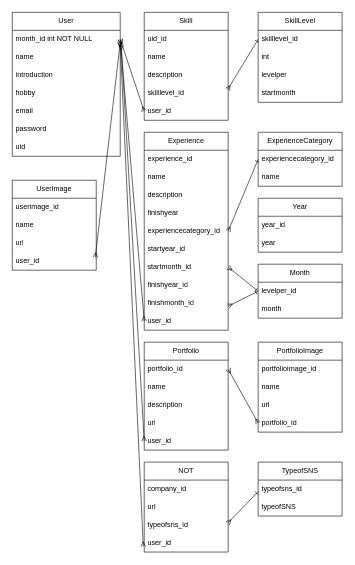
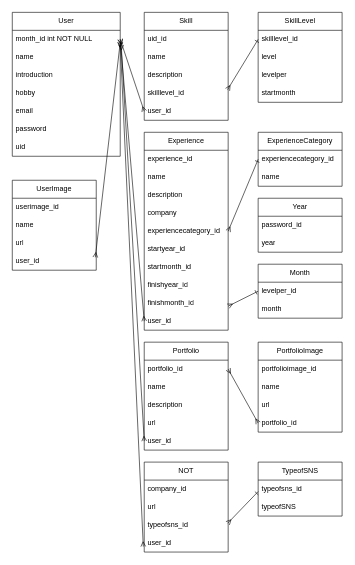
  <mxCell id="0" />
  <mxCell id="1" parent="0" />
  <mxCell id="2" value="User" style="swimlane;fontStyle=0;childLayout=stackLayout;horizontal=1;startSize=30;horizontalStack=0;resizeParent=1;resizeParentMax=0;resizeLast=0;collapsible=1;marginBottom=0;whiteSpace=wrap;html=1;" parent="1" vertex="1"><mxGeometry x="20" y="20" width="180" height="240" as="geometry"><mxRectangle x="140" y="-1120" width="70" height="30" as="alternateBounds" /></mxGeometry></mxCell>
  <mxCell id="3" value="month_id int NOT NULL" style="text;strokeColor=none;fillColor=none;align=left;verticalAlign=middle;spacingLeft=4;spacingRight=4;overflow=hidden;points=[[0,0.5],[1,0.5]];portConstraint=eastwest;rotatable=0;whiteSpace=wrap;html=1;" parent="2" vertex="1"><mxGeometry y="30" width="180" height="30" as="geometry" /></mxCell>
  <mxCell id="4" value="name" style="text;strokeColor=none;fillColor=none;align=left;verticalAlign=middle;spacingLeft=4;spacingRight=4;overflow=hidden;points=[[0,0.5],[1,0.5]];portConstraint=eastwest;rotatable=0;whiteSpace=wrap;html=1;" parent="2" vertex="1"><mxGeometry y="60" width="180" height="30" as="geometry" /></mxCell>
  <mxCell id="5" value="introduction" style="text;strokeColor=none;fillColor=none;align=left;verticalAlign=middle;spacingLeft=4;spacingRight=4;overflow=hidden;points=[[0,0.5],[1,0.5]];portConstraint=eastwest;rotatable=0;whiteSpace=wrap;html=1;" parent="2" vertex="1"><mxGeometry y="90" width="180" height="30" as="geometry" /></mxCell>
  <mxCell id="6" value="hobby" style="text;strokeColor=none;fillColor=none;align=left;verticalAlign=middle;spacingLeft=4;spacingRight=4;overflow=hidden;points=[[0,0.5],[1,0.5]];portConstraint=eastwest;rotatable=0;whiteSpace=wrap;html=1;" parent="2" vertex="1"><mxGeometry y="120" width="180" height="30" as="geometry" /></mxCell>
  <mxCell id="7" value="email" style="text;strokeColor=none;fillColor=none;align=left;verticalAlign=middle;spacingLeft=4;spacingRight=4;overflow=hidden;points=[[0,0.5],[1,0.5]];portConstraint=eastwest;rotatable=0;whiteSpace=wrap;html=1;" vertex="1" parent="2"><mxGeometry y="150" width="180" height="30" as="geometry" /></mxCell>
  <mxCell id="8" value="password" style="text;strokeColor=none;fillColor=none;align=left;verticalAlign=middle;spacingLeft=4;spacingRight=4;overflow=hidden;points=[[0,0.5],[1,0.5]];portConstraint=eastwest;rotatable=0;whiteSpace=wrap;html=1;" vertex="1" parent="2"><mxGeometry y="180" width="180" height="30" as="geometry" /></mxCell>
  <mxCell id="9" value="uid" style="text;strokeColor=none;fillColor=none;align=left;verticalAlign=middle;spacingLeft=4;spacingRight=4;overflow=hidden;points=[[0,0.5],[1,0.5]];portConstraint=eastwest;rotatable=0;whiteSpace=wrap;html=1;" vertex="1" parent="2"><mxGeometry y="210" width="180" height="30" as="geometry" /></mxCell>
  <mxCell id="10" value="Experience" style="swimlane;fontStyle=0;childLayout=stackLayout;horizontal=1;startSize=30;horizontalStack=0;resizeParent=1;resizeParentMax=0;resizeLast=0;collapsible=1;marginBottom=0;whiteSpace=wrap;html=1;" parent="1" vertex="1"><mxGeometry x="240" y="220" width="140" height="330" as="geometry" /></mxCell>
  <mxCell id="11" value="experience_id" style="text;strokeColor=none;fillColor=none;align=left;verticalAlign=middle;spacingLeft=4;spacingRight=4;overflow=hidden;points=[[0,0.5],[1,0.5]];portConstraint=eastwest;rotatable=0;whiteSpace=wrap;html=1;" parent="10" vertex="1"><mxGeometry y="30" width="140" height="30" as="geometry" /></mxCell>
  <mxCell id="12" value="name" style="text;strokeColor=none;fillColor=none;align=left;verticalAlign=middle;spacingLeft=4;spacingRight=4;overflow=hidden;points=[[0,0.5],[1,0.5]];portConstraint=eastwest;rotatable=0;whiteSpace=wrap;html=1;" parent="10" vertex="1"><mxGeometry y="60" width="140" height="30" as="geometry" /></mxCell>
  <mxCell id="13" value="description" style="text;strokeColor=none;fillColor=none;align=left;verticalAlign=middle;spacingLeft=4;spacingRight=4;overflow=hidden;points=[[0,0.5],[1,0.5]];portConstraint=eastwest;rotatable=0;whiteSpace=wrap;html=1;" vertex="1" parent="10"><mxGeometry y="90" width="140" height="30" as="geometry" /></mxCell>
- <mxCell id="14" value="finishyear" style="text;strokeColor=none;fillColor=none;align=left;verticalAlign=middle;spacingLeft=4;spacingRight=4;overflow=hidden;points=[[0,0.5],[1,0.5]];portConstraint=eastwest;rotatable=0;whiteSpace=wrap;html=1;" vertex="1" parent="10"><mxGeometry y="120" width="140" height="30" as="geometry" /></mxCell>
+ <mxCell id="14" value="company" style="text;strokeColor=none;fillColor=none;align=left;verticalAlign=middle;spacingLeft=4;spacingRight=4;overflow=hidden;points=[[0,0.5],[1,0.5]];portConstraint=eastwest;rotatable=0;whiteSpace=wrap;html=1;" vertex="1" parent="10"><mxGeometry y="120" width="140" height="30" as="geometry" /></mxCell>
  <mxCell id="15" value="experiencecategory_id" style="text;strokeColor=none;fillColor=none;align=left;verticalAlign=middle;spacingLeft=4;spacingRight=4;overflow=hidden;points=[[0,0.5],[1,0.5]];portConstraint=eastwest;rotatable=0;whiteSpace=wrap;html=1;" vertex="1" parent="10"><mxGeometry y="150" width="140" height="30" as="geometry" /></mxCell>
  <mxCell id="16" value="startyear_id" style="text;strokeColor=none;fillColor=none;align=left;verticalAlign=middle;spacingLeft=4;spacingRight=4;overflow=hidden;points=[[0,0.5],[1,0.5]];portConstraint=eastwest;rotatable=0;whiteSpace=wrap;html=1;" vertex="1" parent="10"><mxGeometry y="180" width="140" height="30" as="geometry" /></mxCell>
  <mxCell id="17" value="startmonth_id" style="text;strokeColor=none;fillColor=none;align=left;verticalAlign=middle;spacingLeft=4;spacingRight=4;overflow=hidden;points=[[0,0.5],[1,0.5]];portConstraint=eastwest;rotatable=0;whiteSpace=wrap;html=1;" vertex="1" parent="10"><mxGeometry y="210" width="140" height="30" as="geometry" /></mxCell>
  <mxCell id="18" value="finishyear_id" style="text;strokeColor=none;fillColor=none;align=left;verticalAlign=middle;spacingLeft=4;spacingRight=4;overflow=hidden;points=[[0,0.5],[1,0.5]];portConstraint=eastwest;rotatable=0;whiteSpace=wrap;html=1;" vertex="1" parent="10"><mxGeometry y="240" width="140" height="30" as="geometry" /></mxCell>
  <mxCell id="19" value="finishmonth_id" style="text;strokeColor=none;fillColor=none;align=left;verticalAlign=middle;spacingLeft=4;spacingRight=4;overflow=hidden;points=[[0,0.5],[1,0.5]];portConstraint=eastwest;rotatable=0;whiteSpace=wrap;html=1;" vertex="1" parent="10"><mxGeometry y="270" width="140" height="30" as="geometry" /></mxCell>
  <mxCell id="20" value="user_id" style="text;strokeColor=none;fillColor=none;align=left;verticalAlign=middle;spacingLeft=4;spacingRight=4;overflow=hidden;points=[[0,0.5],[1,0.5]];portConstraint=eastwest;rotatable=0;whiteSpace=wrap;html=1;" vertex="1" parent="10"><mxGeometry y="300" width="140" height="30" as="geometry" /></mxCell>
  <mxCell id="21" value="NOT" style="swimlane;fontStyle=0;childLayout=stackLayout;horizontal=1;startSize=30;horizontalStack=0;resizeParent=1;resizeParentMax=0;resizeLast=0;collapsible=1;marginBottom=0;whiteSpace=wrap;html=1;" parent="1" vertex="1"><mxGeometry x="240" y="770" width="140" height="150" as="geometry" /></mxCell>
  <mxCell id="22" value="company_id" style="text;html=1;align=left;verticalAlign=middle;resizable=0;points=[];autosize=1;strokeColor=none;fillColor=none;spacingLeft=4;" parent="21" vertex="1"><mxGeometry y="30" width="140" height="30" as="geometry" /></mxCell>
  <mxCell id="23" value="url" style="text;html=1;align=left;verticalAlign=middle;resizable=0;points=[];autosize=1;strokeColor=none;fillColor=none;spacingLeft=4;" parent="21" vertex="1"><mxGeometry y="60" width="140" height="30" as="geometry" /></mxCell>
  <mxCell id="24" value="typeofsns_id" style="text;html=1;align=left;verticalAlign=middle;resizable=0;points=[];autosize=1;strokeColor=none;fillColor=none;spacingLeft=4;" parent="21" vertex="1"><mxGeometry y="90" width="140" height="30" as="geometry" /></mxCell>
  <mxCell id="25" value="user_id" style="text;html=1;align=left;verticalAlign=middle;resizable=0;points=[];autosize=1;strokeColor=none;fillColor=none;spacingLeft=4;" vertex="1" parent="21"><mxGeometry y="120" width="140" height="30" as="geometry" /></mxCell>
  <mxCell id="26" value="Skill" style="swimlane;fontStyle=0;childLayout=stackLayout;horizontal=1;startSize=30;horizontalStack=0;resizeParent=1;resizeParentMax=0;resizeLast=0;collapsible=1;marginBottom=0;whiteSpace=wrap;html=1;" parent="1" vertex="1"><mxGeometry x="240" y="20" width="140" height="180" as="geometry" /></mxCell>
  <mxCell id="27" value="uid_id" style="text;strokeColor=none;fillColor=none;align=left;verticalAlign=middle;spacingLeft=4;spacingRight=4;overflow=hidden;points=[[0,0.5],[1,0.5]];portConstraint=eastwest;rotatable=0;whiteSpace=wrap;html=1;" parent="26" vertex="1"><mxGeometry y="30" width="140" height="30" as="geometry" /></mxCell>
  <mxCell id="28" value="name" style="text;strokeColor=none;fillColor=none;align=left;verticalAlign=middle;spacingLeft=4;spacingRight=4;overflow=hidden;points=[[0,0.5],[1,0.5]];portConstraint=eastwest;rotatable=0;whiteSpace=wrap;html=1;" parent="26" vertex="1"><mxGeometry y="60" width="140" height="30" as="geometry" /></mxCell>
  <mxCell id="29" value="description" style="text;strokeColor=none;fillColor=none;align=left;verticalAlign=middle;spacingLeft=4;spacingRight=4;overflow=hidden;points=[[0,0.5],[1,0.5]];portConstraint=eastwest;rotatable=0;whiteSpace=wrap;html=1;" parent="26" vertex="1"><mxGeometry y="90" width="140" height="30" as="geometry" /></mxCell>
  <mxCell id="30" value="skilllevel_id" style="text;strokeColor=none;fillColor=none;align=left;verticalAlign=middle;spacingLeft=4;spacingRight=4;overflow=hidden;points=[[0,0.5],[1,0.5]];portConstraint=eastwest;rotatable=0;whiteSpace=wrap;html=1;" parent="26" vertex="1"><mxGeometry y="120" width="140" height="30" as="geometry" /></mxCell>
  <mxCell id="31" value="user_id" style="text;strokeColor=none;fillColor=none;align=left;verticalAlign=middle;spacingLeft=4;spacingRight=4;overflow=hidden;points=[[0,0.5],[1,0.5]];portConstraint=eastwest;rotatable=0;whiteSpace=wrap;html=1;" vertex="1" parent="26"><mxGeometry y="150" width="140" height="30" as="geometry" /></mxCell>
  <mxCell id="32" value="ExperienceCategory" style="swimlane;fontStyle=0;childLayout=stackLayout;horizontal=1;startSize=30;horizontalStack=0;resizeParent=1;resizeParentMax=0;resizeLast=0;collapsible=1;marginBottom=0;whiteSpace=wrap;html=1;" parent="1" vertex="1"><mxGeometry x="430" y="220" width="140" height="90" as="geometry" /></mxCell>
  <mxCell id="33" value="experiencecategory_id" style="text;strokeColor=none;fillColor=none;align=left;verticalAlign=middle;spacingLeft=4;spacingRight=4;overflow=hidden;points=[[0,0.5],[1,0.5]];portConstraint=eastwest;rotatable=0;whiteSpace=wrap;html=1;" parent="32" vertex="1"><mxGeometry y="30" width="140" height="30" as="geometry" /></mxCell>
  <mxCell id="34" value="name" style="text;strokeColor=none;fillColor=none;align=left;verticalAlign=middle;spacingLeft=4;spacingRight=4;overflow=hidden;points=[[0,0.5],[1,0.5]];portConstraint=eastwest;rotatable=0;whiteSpace=wrap;html=1;" parent="32" vertex="1"><mxGeometry y="60" width="140" height="30" as="geometry" /></mxCell>
  <mxCell id="35" style="edgeStyle=none;html=1;exitX=1;exitY=0.5;exitDx=0;exitDy=0;entryX=0;entryY=0.5;entryDx=0;entryDy=0;endArrow=ERmany;endFill=0;startArrow=ERmany;startFill=0;" parent="1" source="3" target="31" edge="1"><mxGeometry relative="1" as="geometry" /></mxCell>
  <mxCell id="36" style="edgeStyle=none;html=1;exitX=1;exitY=0.5;exitDx=0;exitDy=0;endArrow=ERmany;endFill=0;entryX=0;entryY=0.5;entryDx=0;entryDy=0;startArrow=ERmany;startFill=0;" parent="1" source="3" target="20" edge="1"><mxGeometry relative="1" as="geometry"><mxPoint x="240" y="295" as="targetPoint" /></mxGeometry></mxCell>
  <mxCell id="37" value="Portfolio" style="swimlane;fontStyle=0;childLayout=stackLayout;horizontal=1;startSize=30;horizontalStack=0;resizeParent=1;resizeParentMax=0;resizeLast=0;collapsible=1;marginBottom=0;whiteSpace=wrap;html=1;" vertex="1" parent="1"><mxGeometry x="240" y="570" width="140" height="180" as="geometry" /></mxCell>
  <mxCell id="38" value="portfolio_id" style="text;strokeColor=none;fillColor=none;align=left;verticalAlign=middle;spacingLeft=4;spacingRight=4;overflow=hidden;points=[[0,0.5],[1,0.5]];portConstraint=eastwest;rotatable=0;whiteSpace=wrap;html=1;" vertex="1" parent="37"><mxGeometry y="30" width="140" height="30" as="geometry" /></mxCell>
  <mxCell id="39" value="name" style="text;strokeColor=none;fillColor=none;align=left;verticalAlign=middle;spacingLeft=4;spacingRight=4;overflow=hidden;points=[[0,0.5],[1,0.5]];portConstraint=eastwest;rotatable=0;whiteSpace=wrap;html=1;" vertex="1" parent="37"><mxGeometry y="60" width="140" height="30" as="geometry" /></mxCell>
  <mxCell id="40" value="description" style="text;strokeColor=none;fillColor=none;align=left;verticalAlign=middle;spacingLeft=4;spacingRight=4;overflow=hidden;points=[[0,0.5],[1,0.5]];portConstraint=eastwest;rotatable=0;whiteSpace=wrap;html=1;" vertex="1" parent="37"><mxGeometry y="90" width="140" height="30" as="geometry" /></mxCell>
  <mxCell id="41" value="url" style="text;strokeColor=none;fillColor=none;align=left;verticalAlign=middle;spacingLeft=4;spacingRight=4;overflow=hidden;points=[[0,0.5],[1,0.5]];portConstraint=eastwest;rotatable=0;whiteSpace=wrap;html=1;" vertex="1" parent="37"><mxGeometry y="120" width="140" height="30" as="geometry" /></mxCell>
  <mxCell id="42" value="user_id" style="text;strokeColor=none;fillColor=none;align=left;verticalAlign=middle;spacingLeft=4;spacingRight=4;overflow=hidden;points=[[0,0.5],[1,0.5]];portConstraint=eastwest;rotatable=0;whiteSpace=wrap;html=1;" vertex="1" parent="37"><mxGeometry y="150" width="140" height="30" as="geometry" /></mxCell>
  <mxCell id="43" value="Year" style="swimlane;fontStyle=0;childLayout=stackLayout;horizontal=1;startSize=30;horizontalStack=0;resizeParent=1;resizeParentMax=0;resizeLast=0;collapsible=1;marginBottom=0;whiteSpace=wrap;html=1;" vertex="1" parent="1"><mxGeometry x="430" y="330" width="140" height="90" as="geometry" /></mxCell>
- <mxCell id="44" value="year_id" style="text;strokeColor=none;fillColor=none;align=left;verticalAlign=middle;spacingLeft=4;spacingRight=4;overflow=hidden;points=[[0,0.5],[1,0.5]];portConstraint=eastwest;rotatable=0;whiteSpace=wrap;html=1;" vertex="1" parent="43"><mxGeometry y="30" width="140" height="30" as="geometry" /></mxCell>
+ <mxCell id="44" value="password_id" style="text;strokeColor=none;fillColor=none;align=left;verticalAlign=middle;spacingLeft=4;spacingRight=4;overflow=hidden;points=[[0,0.5],[1,0.5]];portConstraint=eastwest;rotatable=0;whiteSpace=wrap;html=1;" vertex="1" parent="43"><mxGeometry y="30" width="140" height="30" as="geometry" /></mxCell>
  <mxCell id="45" value="year" style="text;strokeColor=none;fillColor=none;align=left;verticalAlign=middle;spacingLeft=4;spacingRight=4;overflow=hidden;points=[[0,0.5],[1,0.5]];portConstraint=eastwest;rotatable=0;whiteSpace=wrap;html=1;" vertex="1" parent="43"><mxGeometry y="60" width="140" height="30" as="geometry" /></mxCell>
  <mxCell id="46" value="Month" style="swimlane;fontStyle=0;childLayout=stackLayout;horizontal=1;startSize=30;horizontalStack=0;resizeParent=1;resizeParentMax=0;resizeLast=0;collapsible=1;marginBottom=0;whiteSpace=wrap;html=1;" vertex="1" parent="1"><mxGeometry x="430" y="440" width="140" height="90" as="geometry" /></mxCell>
  <mxCell id="47" value="levelper_id" style="text;strokeColor=none;fillColor=none;align=left;verticalAlign=middle;spacingLeft=4;spacingRight=4;overflow=hidden;points=[[0,0.5],[1,0.5]];portConstraint=eastwest;rotatable=0;whiteSpace=wrap;html=1;" vertex="1" parent="46"><mxGeometry y="30" width="140" height="30" as="geometry" /></mxCell>
  <mxCell id="48" value="month" style="text;strokeColor=none;fillColor=none;align=left;verticalAlign=middle;spacingLeft=4;spacingRight=4;overflow=hidden;points=[[0,0.5],[1,0.5]];portConstraint=eastwest;rotatable=0;whiteSpace=wrap;html=1;" vertex="1" parent="46"><mxGeometry y="60" width="140" height="30" as="geometry" /></mxCell>
  <mxCell id="49" value="" style="edgeStyle=none;html=1;startArrow=ERone;startFill=0;endArrow=ERmany;endFill=0;entryX=0.993;entryY=0.295;entryDx=0;entryDy=0;entryPerimeter=0;exitX=0;exitY=0.5;exitDx=0;exitDy=0;" edge="1" parent="1" source="70" target="30"><mxGeometry relative="1" as="geometry"><mxPoint x="430" y="65" as="sourcePoint" /></mxGeometry></mxCell>
  <mxCell id="50" value="" style="edgeStyle=none;html=1;startArrow=ERone;startFill=0;endArrow=ERmany;endFill=0;exitX=0;exitY=0.5;exitDx=0;exitDy=0;entryX=1;entryY=0.5;entryDx=0;entryDy=0;" edge="1" parent="1" source="33" target="15"><mxGeometry relative="1" as="geometry" /></mxCell>
- <mxCell id="51" value="" style="edgeStyle=none;html=1;startArrow=ERone;startFill=0;endArrow=ERmany;endFill=0;exitX=0;exitY=0.5;exitDx=0;exitDy=0;entryX=1;entryY=0.5;entryDx=0;entryDy=0;" edge="1" parent="1" source="47" target="17"><mxGeometry relative="1" as="geometry" /></mxCell>
  <mxCell id="52" value="" style="edgeStyle=none;html=1;startArrow=ERone;startFill=0;endArrow=ERmany;endFill=0;exitX=0;exitY=0.5;exitDx=0;exitDy=0;" edge="1" parent="1" source="47"><mxGeometry relative="1" as="geometry"><mxPoint x="380" y="510" as="targetPoint" /></mxGeometry></mxCell>
  <mxCell id="53" value="PortfolioImage" style="swimlane;fontStyle=0;childLayout=stackLayout;horizontal=1;startSize=30;horizontalStack=0;resizeParent=1;resizeParentMax=0;resizeLast=0;collapsible=1;marginBottom=0;whiteSpace=wrap;html=1;" vertex="1" parent="1"><mxGeometry x="430" y="570" width="140" height="150" as="geometry" /></mxCell>
  <mxCell id="54" value="portfolioimage_id" style="text;strokeColor=none;fillColor=none;align=left;verticalAlign=middle;spacingLeft=4;spacingRight=4;overflow=hidden;points=[[0,0.5],[1,0.5]];portConstraint=eastwest;rotatable=0;whiteSpace=wrap;html=1;" vertex="1" parent="53"><mxGeometry y="30" width="140" height="30" as="geometry" /></mxCell>
  <mxCell id="55" value="name" style="text;strokeColor=none;fillColor=none;align=left;verticalAlign=middle;spacingLeft=4;spacingRight=4;overflow=hidden;points=[[0,0.5],[1,0.5]];portConstraint=eastwest;rotatable=0;whiteSpace=wrap;html=1;" vertex="1" parent="53"><mxGeometry y="60" width="140" height="30" as="geometry" /></mxCell>
  <mxCell id="56" value="url" style="text;strokeColor=none;fillColor=none;align=left;verticalAlign=middle;spacingLeft=4;spacingRight=4;overflow=hidden;points=[[0,0.5],[1,0.5]];portConstraint=eastwest;rotatable=0;whiteSpace=wrap;html=1;" vertex="1" parent="53"><mxGeometry y="90" width="140" height="30" as="geometry" /></mxCell>
  <mxCell id="57" value="portfolio_id" style="text;strokeColor=none;fillColor=none;align=left;verticalAlign=middle;spacingLeft=4;spacingRight=4;overflow=hidden;points=[[0,0.5],[1,0.5]];portConstraint=eastwest;rotatable=0;whiteSpace=wrap;html=1;" vertex="1" parent="53"><mxGeometry y="120" width="140" height="30" as="geometry" /></mxCell>
  <mxCell id="58" value="" style="edgeStyle=none;html=1;startArrow=ERmany;startFill=0;endArrow=ERmany;endFill=0;exitX=0;exitY=0.5;exitDx=0;exitDy=0;entryX=1.009;entryY=-0.183;entryDx=0;entryDy=0;entryPerimeter=0;" edge="1" parent="1" source="42" target="4"><mxGeometry relative="1" as="geometry"><mxPoint x="160" y="480" as="targetPoint" /></mxGeometry></mxCell>
  <mxCell id="59" value="" style="edgeStyle=none;html=1;startArrow=ERmany;startFill=0;endArrow=ERmany;endFill=0;exitX=1;exitY=0.5;exitDx=0;exitDy=0;entryX=0;entryY=0.5;entryDx=0;entryDy=0;" edge="1" parent="1" source="38" target="57"><mxGeometry relative="1" as="geometry" /></mxCell>
  <mxCell id="60" value="TypeofSNS" style="swimlane;fontStyle=0;childLayout=stackLayout;horizontal=1;startSize=30;horizontalStack=0;resizeParent=1;resizeParentMax=0;resizeLast=0;collapsible=1;marginBottom=0;whiteSpace=wrap;html=1;" vertex="1" parent="1"><mxGeometry x="430" y="770" width="140" height="90" as="geometry" /></mxCell>
  <mxCell id="61" value="typeofsns_id" style="text;html=1;align=left;verticalAlign=middle;resizable=0;points=[];autosize=1;strokeColor=none;fillColor=none;spacingLeft=4;" vertex="1" parent="60"><mxGeometry y="30" width="140" height="30" as="geometry" /></mxCell>
  <mxCell id="62" value="typeofSNS" style="text;html=1;align=left;verticalAlign=middle;resizable=0;points=[];autosize=1;strokeColor=none;fillColor=none;spacingLeft=4;" vertex="1" parent="60"><mxGeometry y="60" width="140" height="30" as="geometry" /></mxCell>
  <mxCell id="63" value="" style="edgeStyle=none;html=1;startArrow=ERone;startFill=0;endArrow=ERmany;endFill=0;exitX=0.001;exitY=0.633;exitDx=0;exitDy=0;exitPerimeter=0;entryX=0.994;entryY=0.4;entryDx=0;entryDy=0;entryPerimeter=0;" edge="1" parent="1" source="61" target="24"><mxGeometry relative="1" as="geometry" /></mxCell>
  <mxCell id="64" value="UserImage" style="swimlane;fontStyle=0;childLayout=stackLayout;horizontal=1;startSize=30;horizontalStack=0;resizeParent=1;resizeParentMax=0;resizeLast=0;collapsible=1;marginBottom=0;whiteSpace=wrap;html=1;" vertex="1" parent="1"><mxGeometry x="20" y="300" width="140" height="150" as="geometry" /></mxCell>
  <mxCell id="65" value="userimage_id" style="text;strokeColor=none;fillColor=none;align=left;verticalAlign=middle;spacingLeft=4;spacingRight=4;overflow=hidden;points=[[0,0.5],[1,0.5]];portConstraint=eastwest;rotatable=0;whiteSpace=wrap;html=1;" vertex="1" parent="64"><mxGeometry y="30" width="140" height="30" as="geometry" /></mxCell>
  <mxCell id="66" value="name" style="text;strokeColor=none;fillColor=none;align=left;verticalAlign=middle;spacingLeft=4;spacingRight=4;overflow=hidden;points=[[0,0.5],[1,0.5]];portConstraint=eastwest;rotatable=0;whiteSpace=wrap;html=1;" vertex="1" parent="64"><mxGeometry y="60" width="140" height="30" as="geometry" /></mxCell>
  <mxCell id="67" value="url" style="text;strokeColor=none;fillColor=none;align=left;verticalAlign=middle;spacingLeft=4;spacingRight=4;overflow=hidden;points=[[0,0.5],[1,0.5]];portConstraint=eastwest;rotatable=0;whiteSpace=wrap;html=1;" vertex="1" parent="64"><mxGeometry y="90" width="140" height="30" as="geometry" /></mxCell>
  <mxCell id="68" value="user_id" style="text;strokeColor=none;fillColor=none;align=left;verticalAlign=middle;spacingLeft=4;spacingRight=4;overflow=hidden;points=[[0,0.5],[1,0.5]];portConstraint=eastwest;rotatable=0;whiteSpace=wrap;html=1;" vertex="1" parent="64"><mxGeometry y="120" width="140" height="30" as="geometry" /></mxCell>
  <mxCell id="69" value="SkillLevel" style="swimlane;fontStyle=0;childLayout=stackLayout;horizontal=1;startSize=30;horizontalStack=0;resizeParent=1;resizeParentMax=0;resizeLast=0;collapsible=1;marginBottom=0;whiteSpace=wrap;html=1;" vertex="1" parent="1"><mxGeometry x="430" y="20" width="140" height="150" as="geometry" /></mxCell>
  <mxCell id="70" value="skilllevel_id" style="text;strokeColor=none;fillColor=none;align=left;verticalAlign=middle;spacingLeft=4;spacingRight=4;overflow=hidden;points=[[0,0.5],[1,0.5]];portConstraint=eastwest;rotatable=0;whiteSpace=wrap;html=1;" vertex="1" parent="69"><mxGeometry y="30" width="140" height="30" as="geometry" /></mxCell>
- <mxCell id="71" value="int" style="text;strokeColor=none;fillColor=none;align=left;verticalAlign=middle;spacingLeft=4;spacingRight=4;overflow=hidden;points=[[0,0.5],[1,0.5]];portConstraint=eastwest;rotatable=0;whiteSpace=wrap;html=1;" vertex="1" parent="69"><mxGeometry y="60" width="140" height="30" as="geometry" /></mxCell>
+ <mxCell id="71" value="level" style="text;strokeColor=none;fillColor=none;align=left;verticalAlign=middle;spacingLeft=4;spacingRight=4;overflow=hidden;points=[[0,0.5],[1,0.5]];portConstraint=eastwest;rotatable=0;whiteSpace=wrap;html=1;" vertex="1" parent="69"><mxGeometry y="60" width="140" height="30" as="geometry" /></mxCell>
  <mxCell id="72" value="levelper" style="text;strokeColor=none;fillColor=none;align=left;verticalAlign=middle;spacingLeft=4;spacingRight=4;overflow=hidden;points=[[0,0.5],[1,0.5]];portConstraint=eastwest;rotatable=0;whiteSpace=wrap;html=1;" vertex="1" parent="69"><mxGeometry y="90" width="140" height="30" as="geometry" /></mxCell>
  <mxCell id="73" value="startmonth" style="text;strokeColor=none;fillColor=none;align=left;verticalAlign=middle;spacingLeft=4;spacingRight=4;overflow=hidden;points=[[0,0.5],[1,0.5]];portConstraint=eastwest;rotatable=0;whiteSpace=wrap;html=1;" vertex="1" parent="69"><mxGeometry y="120" width="140" height="30" as="geometry" /></mxCell>
  <mxCell id="74" value="" style="edgeStyle=none;html=1;startArrow=ERmany;startFill=0;endArrow=ERmany;endFill=0;exitX=-0.011;exitY=0.695;exitDx=0;exitDy=0;exitPerimeter=0;" edge="1" parent="1" source="25"><mxGeometry relative="1" as="geometry"><mxPoint x="250" y="745" as="sourcePoint" /><mxPoint x="200" y="70" as="targetPoint" /></mxGeometry></mxCell>
  <mxCell id="75" value="" style="edgeStyle=none;html=1;startArrow=ERmany;startFill=0;endArrow=ERmany;endFill=0;exitX=0.989;exitY=0.283;exitDx=0;exitDy=0;exitPerimeter=0;" edge="1" parent="1" source="68"><mxGeometry relative="1" as="geometry"><mxPoint x="200" y="70" as="targetPoint" /></mxGeometry></mxCell>
